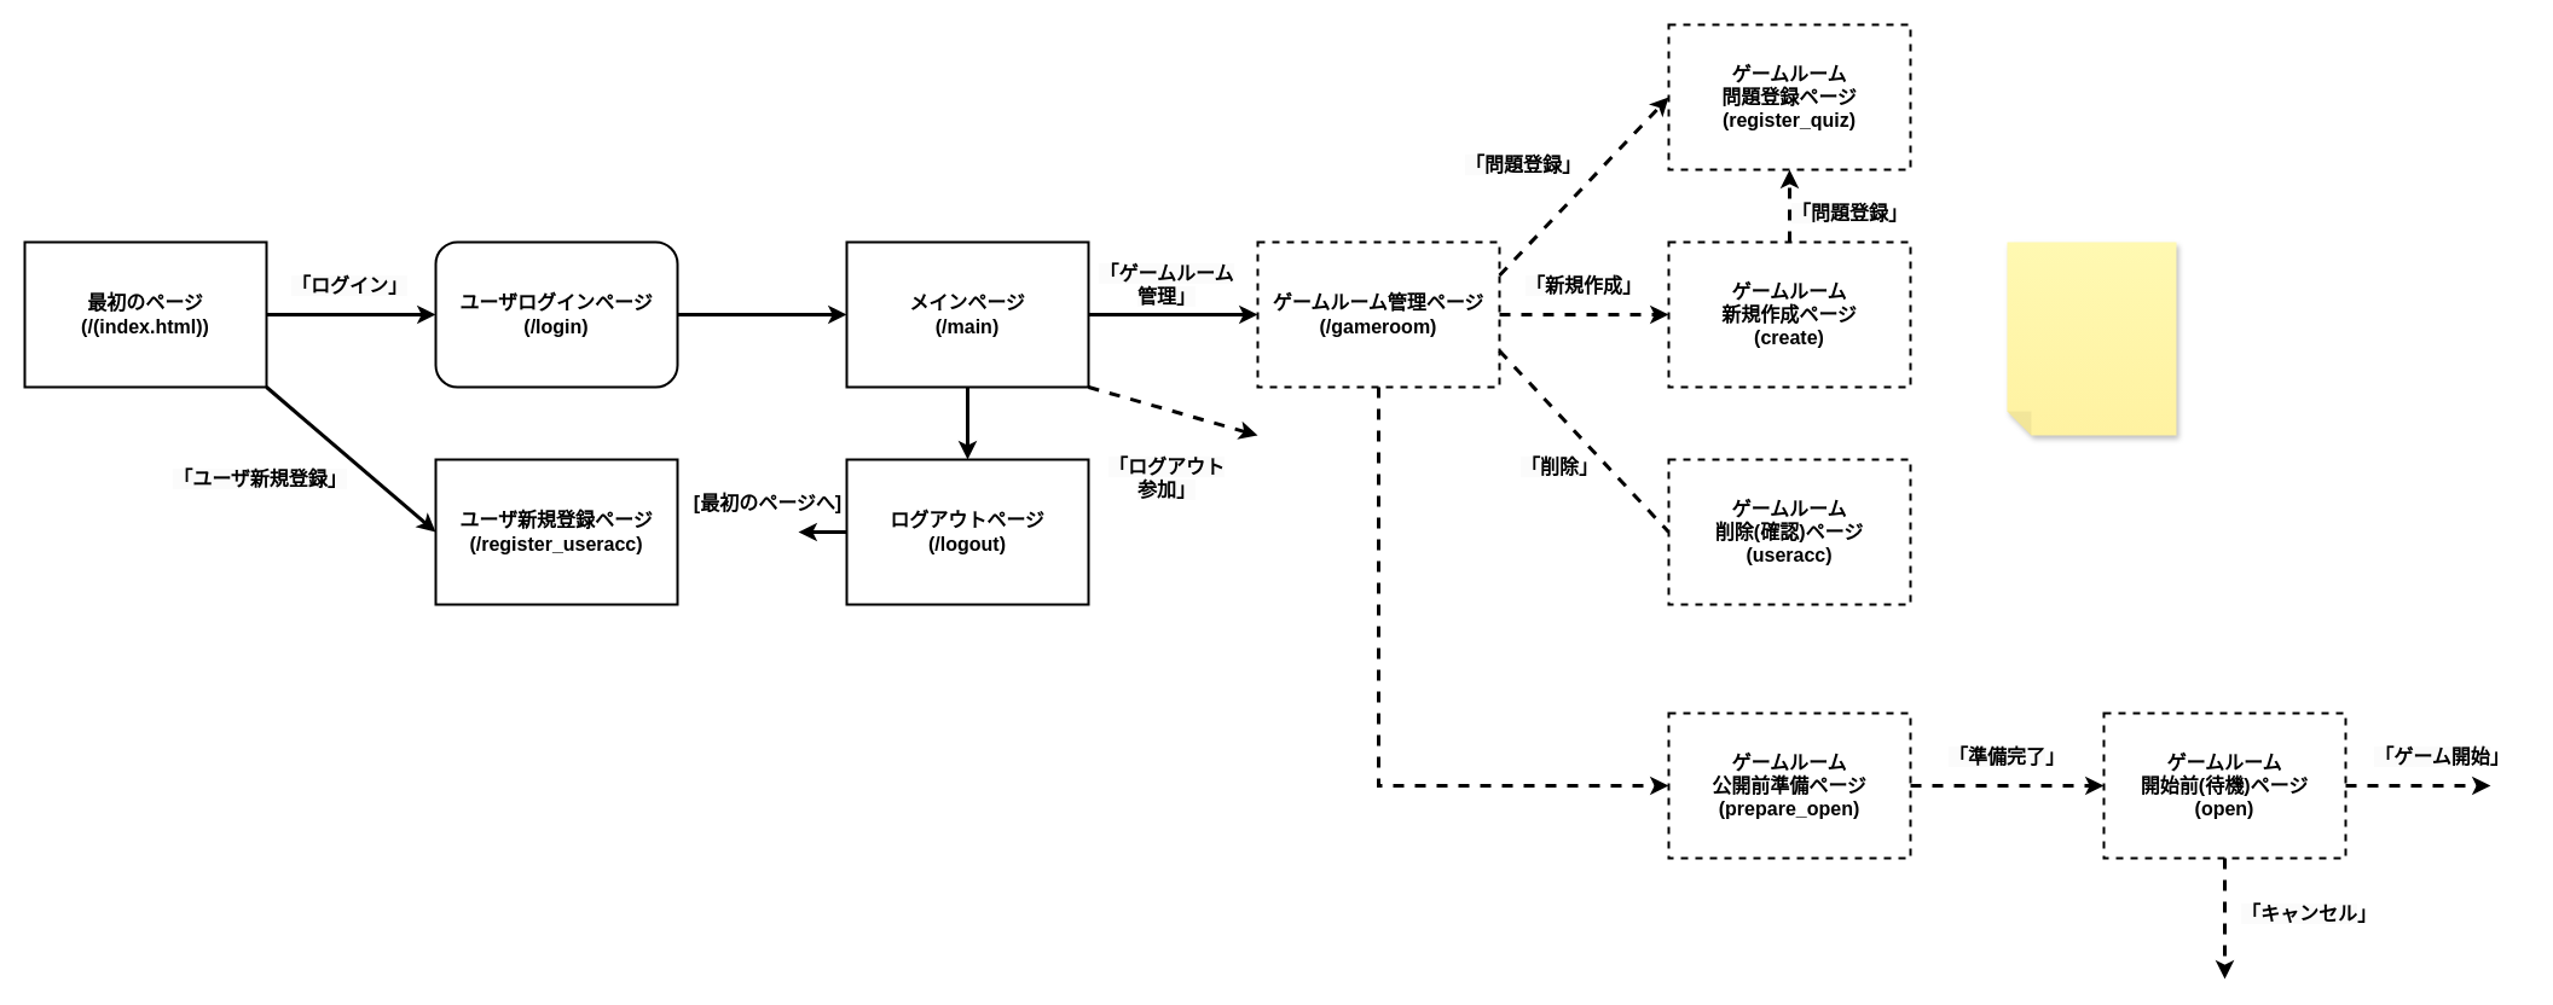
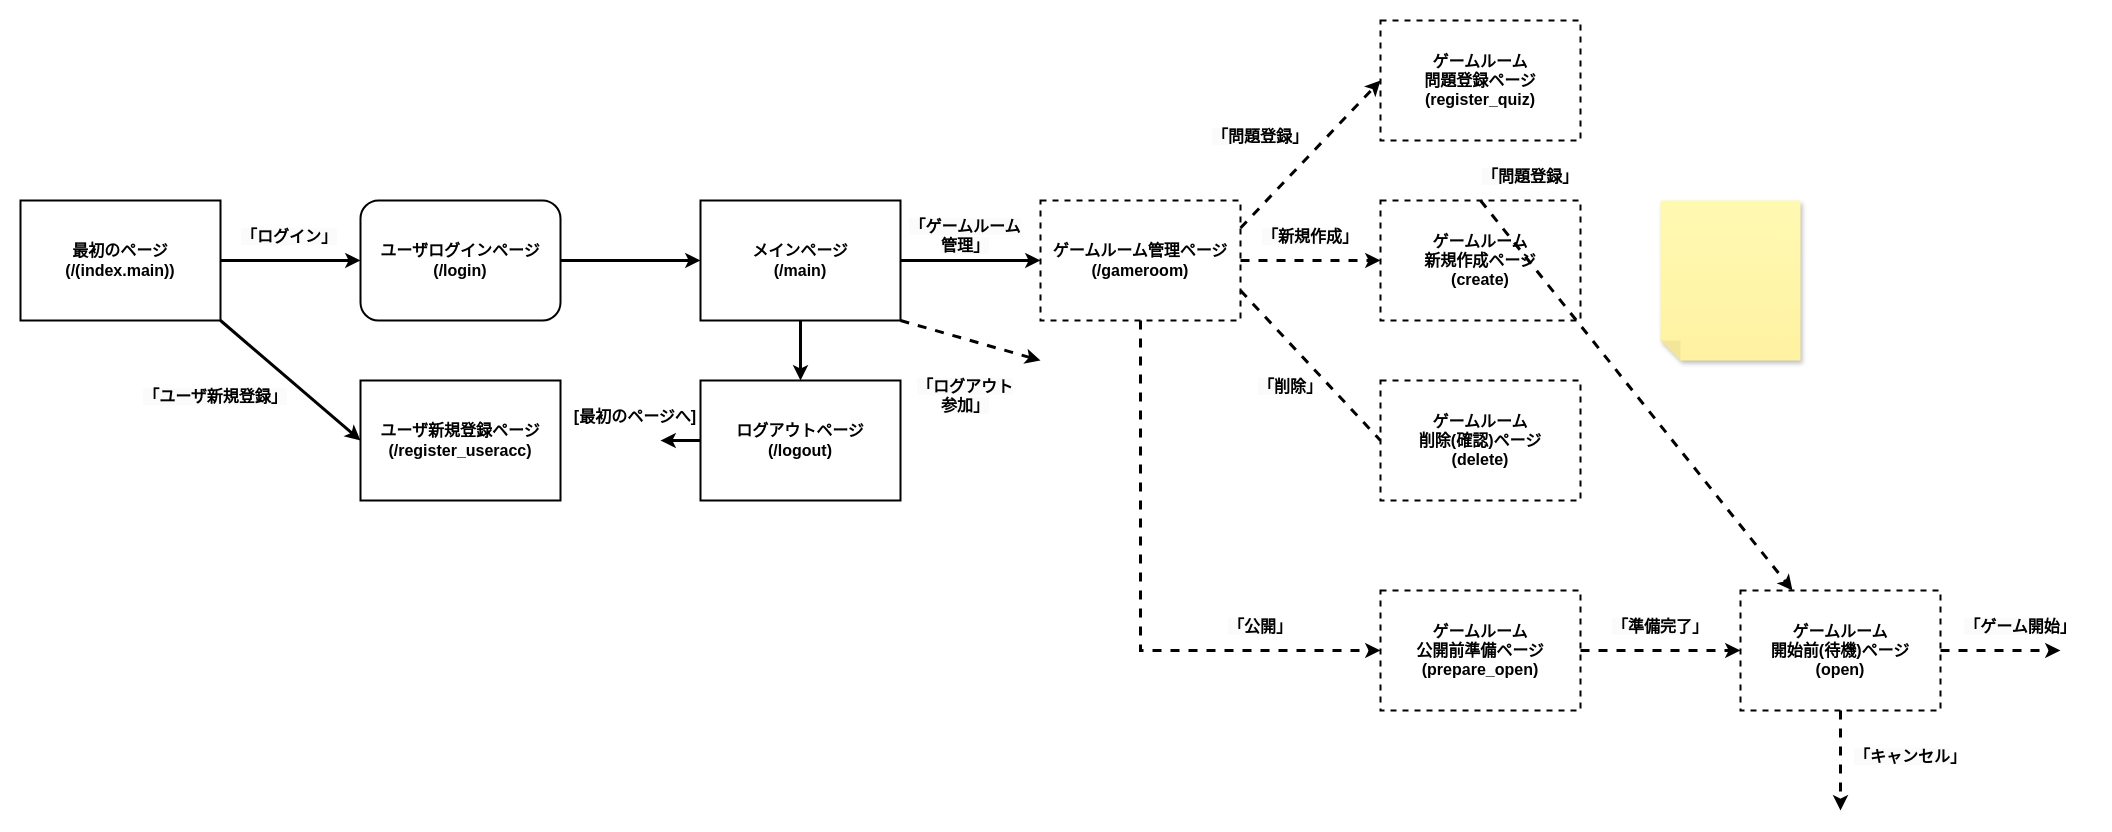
  <mxCell id="0" />
  <mxCell id="1" parent="0" />
- <mxCell id="2" value="最初のページ&lt;div&gt;(/(index.html))&lt;/div&gt;" style="rounded=0;whiteSpace=wrap;html=1;fontStyle=1;fontSize=16;strokeWidth=2;" parent="1" vertex="1"><mxGeometry x="20" y="200" width="200" height="120" as="geometry" /></mxCell>
+ <mxCell id="2" value="最初のページ&lt;div&gt;(/(index.main))&lt;/div&gt;" style="rounded=0;whiteSpace=wrap;html=1;fontStyle=1;fontSize=16;strokeWidth=2;" parent="1" vertex="1"><mxGeometry x="20" y="200" width="200" height="120" as="geometry" /></mxCell>
  <mxCell id="3" value="メインページ&lt;div&gt;(/main)&lt;/div&gt;" style="rounded=0;whiteSpace=wrap;html=1;fontStyle=1;fontSize=16;strokeWidth=2;" parent="1" vertex="1"><mxGeometry x="700" y="200" width="200" height="120" as="geometry" /></mxCell>
  <mxCell id="4" value="" style="endArrow=classic;html=1;rounded=0;exitX=1;exitY=0.5;exitDx=0;exitDy=0;strokeWidth=3;entryX=0;entryY=0.5;entryDx=0;entryDy=0;" parent="1" source="2" target="7" edge="1"><mxGeometry width="50" height="50" relative="1" as="geometry"><mxPoint x="380" y="360" as="sourcePoint" /><mxPoint x="320" y="250" as="targetPoint" /></mxGeometry></mxCell>
  <mxCell id="5" value="ユーザ新規登録ページ&lt;div&gt;(/register_useracc)&lt;/div&gt;" style="rounded=0;whiteSpace=wrap;html=1;fontStyle=1;fontSize=16;strokeWidth=2;" parent="1" vertex="1"><mxGeometry x="360" y="380" width="200" height="120" as="geometry" /></mxCell>
  <mxCell id="6" value="" style="endArrow=classic;html=1;rounded=0;exitX=1;exitY=1;exitDx=0;exitDy=0;entryX=0;entryY=0.5;entryDx=0;entryDy=0;strokeWidth=3;" parent="1" source="2" target="5" edge="1"><mxGeometry width="50" height="50" relative="1" as="geometry"><mxPoint x="210" y="370" as="sourcePoint" /><mxPoint x="290" y="370" as="targetPoint" /></mxGeometry></mxCell>
  <mxCell id="7" value="&lt;span style=&quot;font-size: 16px;&quot;&gt;&lt;b&gt;ユーザログインページ&lt;/b&gt;&lt;/span&gt;&lt;br&gt;&lt;div style=&quot;font-size: 16px; font-weight: 700;&quot;&gt;(/login)&lt;/div&gt;" style="rounded=1;whiteSpace=wrap;html=1;strokeWidth=2;" parent="1" vertex="1"><mxGeometry x="360" y="200" width="200" height="120" as="geometry" /></mxCell>
  <mxCell id="8" value="" style="endArrow=classic;html=1;rounded=0;exitX=1;exitY=0.5;exitDx=0;exitDy=0;strokeWidth=3;entryX=0;entryY=0.5;entryDx=0;entryDy=0;" parent="1" source="7" target="3" edge="1"><mxGeometry width="50" height="50" relative="1" as="geometry"><mxPoint x="520" y="249.55" as="sourcePoint" /><mxPoint x="600" y="249.55" as="targetPoint" /></mxGeometry></mxCell>
  <mxCell id="9" value="&lt;span style=&quot;color: rgb(0, 0, 0); font-family: Helvetica; font-size: 16px; font-style: normal; font-variant-ligatures: normal; font-variant-caps: normal; font-weight: 700; letter-spacing: normal; orphans: 2; text-indent: 0px; text-transform: none; widows: 2; word-spacing: 0px; -webkit-text-stroke-width: 0px; white-space: normal; background-color: rgb(251, 251, 251); text-decoration-thickness: initial; text-decoration-style: initial; text-decoration-color: initial; float: none; display: inline !important;&quot;&gt;「ログイン」&lt;/span&gt;" style="text;whiteSpace=wrap;html=1;align=center;" parent="1" vertex="1"><mxGeometry x="223.5" y="220" width="130" height="30" as="geometry" /></mxCell>
  <mxCell id="10" value="&lt;span style=&quot;color: rgb(0, 0, 0); font-family: Helvetica; font-size: 16px; font-style: normal; font-variant-ligatures: normal; font-variant-caps: normal; font-weight: 700; letter-spacing: normal; orphans: 2; text-indent: 0px; text-transform: none; widows: 2; word-spacing: 0px; -webkit-text-stroke-width: 0px; white-space: normal; background-color: rgb(251, 251, 251); text-decoration-thickness: initial; text-decoration-style: initial; text-decoration-color: initial; float: none; display: inline !important;&quot;&gt;「ユーザ新規登録」&lt;/span&gt;" style="text;whiteSpace=wrap;html=1;align=center;" parent="1" vertex="1"><mxGeometry x="140" y="380" width="150" height="30" as="geometry" /></mxCell>
  <mxCell id="11" value="" style="endArrow=classic;html=1;rounded=0;exitX=1;exitY=0.5;exitDx=0;exitDy=0;strokeWidth=3;entryX=0;entryY=0.5;entryDx=0;entryDy=0;" parent="1" source="3" target="12" edge="1"><mxGeometry width="50" height="50" relative="1" as="geometry"><mxPoint x="940" y="259.5" as="sourcePoint" /><mxPoint x="1020" y="260" as="targetPoint" /></mxGeometry></mxCell>
  <mxCell id="12" value="ゲームルーム管理ページ&lt;div&gt;(/gameroom)&lt;/div&gt;" style="rounded=0;whiteSpace=wrap;html=1;fontStyle=1;fontSize=16;strokeWidth=2;dashed=1;" parent="1" vertex="1"><mxGeometry x="1040" y="200" width="200" height="120" as="geometry" /></mxCell>
  <mxCell id="13" value="&lt;span style=&quot;color: rgb(0, 0, 0); font-family: Helvetica; font-size: 16px; font-style: normal; font-variant-ligatures: normal; font-variant-caps: normal; font-weight: 700; letter-spacing: normal; orphans: 2; text-indent: 0px; text-transform: none; widows: 2; word-spacing: 0px; -webkit-text-stroke-width: 0px; white-space: normal; background-color: rgb(251, 251, 251); text-decoration-thickness: initial; text-decoration-style: initial; text-decoration-color: initial; float: none; display: inline !important;&quot;&gt;「ゲームルーム&lt;/span&gt;&lt;div&gt;&lt;span style=&quot;color: rgb(0, 0, 0); font-family: Helvetica; font-size: 16px; font-style: normal; font-variant-ligatures: normal; font-variant-caps: normal; font-weight: 700; letter-spacing: normal; orphans: 2; text-indent: 0px; text-transform: none; widows: 2; word-spacing: 0px; -webkit-text-stroke-width: 0px; white-space: normal; background-color: rgb(251, 251, 251); text-decoration-thickness: initial; text-decoration-style: initial; text-decoration-color: initial; float: none; display: inline !important;&quot;&gt;管理」&lt;/span&gt;&lt;/div&gt;" style="text;whiteSpace=wrap;html=1;align=center;" parent="1" vertex="1"><mxGeometry x="890" y="210" width="150" height="30" as="geometry" /></mxCell>
  <mxCell id="14" value="" style="endArrow=classic;html=1;rounded=0;exitX=1;exitY=1;exitDx=0;exitDy=0;strokeWidth=3;dashed=1;" parent="1" source="3" edge="1"><mxGeometry width="50" height="50" relative="1" as="geometry"><mxPoint x="890" y="350" as="sourcePoint" /><mxPoint x="1040" y="360" as="targetPoint" /></mxGeometry></mxCell>
  <mxCell id="15" value="&lt;span style=&quot;color: rgb(0, 0, 0); font-family: Helvetica; font-size: 16px; font-style: normal; font-variant-ligatures: normal; font-variant-caps: normal; font-weight: 700; letter-spacing: normal; orphans: 2; text-indent: 0px; text-transform: none; widows: 2; word-spacing: 0px; -webkit-text-stroke-width: 0px; white-space: normal; background-color: rgb(251, 251, 251); text-decoration-thickness: initial; text-decoration-style: initial; text-decoration-color: initial; float: none; display: inline !important;&quot;&gt;「ログアウト&lt;/span&gt;&lt;div&gt;&lt;span style=&quot;color: rgb(0, 0, 0); font-family: Helvetica; font-size: 16px; font-style: normal; font-variant-ligatures: normal; font-variant-caps: normal; font-weight: 700; letter-spacing: normal; orphans: 2; text-indent: 0px; text-transform: none; widows: 2; word-spacing: 0px; -webkit-text-stroke-width: 0px; white-space: normal; background-color: rgb(251, 251, 251); text-decoration-thickness: initial; text-decoration-style: initial; text-decoration-color: initial; float: none; display: inline !important;&quot;&gt;参加」&lt;/span&gt;&lt;/div&gt;" style="text;whiteSpace=wrap;html=1;align=center;" parent="1" vertex="1"><mxGeometry x="890" y="370" width="150" height="30" as="geometry" /></mxCell>
  <mxCell id="16" value="" style="endArrow=classic;html=1;rounded=0;exitX=0.5;exitY=1;exitDx=0;exitDy=0;strokeWidth=3;" parent="1" source="3" edge="1"><mxGeometry width="50" height="50" relative="1" as="geometry"><mxPoint x="750" y="399" as="sourcePoint" /><mxPoint x="800" y="380" as="targetPoint" /></mxGeometry></mxCell>
  <mxCell id="17" value="ログアウトページ&lt;div&gt;(/logout)&lt;/div&gt;" style="rounded=0;whiteSpace=wrap;html=1;fontStyle=1;fontSize=16;strokeWidth=2;" parent="1" vertex="1"><mxGeometry x="700" y="380" width="200" height="120" as="geometry" /></mxCell>
  <mxCell id="18" value="" style="endArrow=classic;html=1;rounded=0;exitX=0;exitY=0.5;exitDx=0;exitDy=0;strokeWidth=3;" parent="1" source="17" edge="1"><mxGeometry width="50" height="50" relative="1" as="geometry"><mxPoint x="670" y="420" as="sourcePoint" /><mxPoint x="660" y="440" as="targetPoint" /></mxGeometry></mxCell>
  <mxCell id="19" value="&lt;span style=&quot;font-size: 16px;&quot;&gt;&lt;b&gt;[最初のページへ]&lt;/b&gt;&lt;/span&gt;" style="text;whiteSpace=wrap;html=1;align=center;" parent="1" vertex="1"><mxGeometry x="560" y="400" width="150" height="30" as="geometry" /></mxCell>
  <mxCell id="20" value="" style="endArrow=classic;html=1;rounded=0;exitX=1;exitY=0.5;exitDx=0;exitDy=0;strokeWidth=3;dashed=1;" parent="1" source="12" edge="1"><mxGeometry width="50" height="50" relative="1" as="geometry"><mxPoint x="1240" y="260" as="sourcePoint" /><mxPoint x="1380" y="260" as="targetPoint" /></mxGeometry></mxCell>
  <mxCell id="21" value="&lt;span style=&quot;color: rgb(0, 0, 0); font-family: Helvetica; font-size: 16px; font-style: normal; font-variant-ligatures: normal; font-variant-caps: normal; font-weight: 700; letter-spacing: normal; orphans: 2; text-indent: 0px; text-transform: none; widows: 2; word-spacing: 0px; -webkit-text-stroke-width: 0px; white-space: normal; background-color: rgb(251, 251, 251); text-decoration-thickness: initial; text-decoration-style: initial; text-decoration-color: initial; float: none; display: inline !important;&quot;&gt;「新規作成&lt;/span&gt;&lt;span style=&quot;font-size: 16px; font-weight: 700;&quot;&gt;」&lt;/span&gt;" style="text;whiteSpace=wrap;html=1;align=center;" parent="1" vertex="1"><mxGeometry x="1240" y="220" width="140" height="30" as="geometry" /></mxCell>
  <mxCell id="22" value="" style="endArrow=none;html=1;rounded=0;strokeWidth=3;dashed=1;exitX=1;exitY=0.75;exitDx=0;exitDy=0;entryX=0;entryY=0.5;entryDx=0;entryDy=0;" parent="1" source="12" target="35" edge="1"><mxGeometry width="50" height="50" relative="1" as="geometry"><mxPoint x="1240" y="400" as="sourcePoint" /><mxPoint x="1380" y="400" as="targetPoint" /></mxGeometry></mxCell>
  <mxCell id="23" value="&lt;span style=&quot;color: rgb(0, 0, 0); font-family: Helvetica; font-size: 16px; font-style: normal; font-variant-ligatures: normal; font-variant-caps: normal; font-weight: 700; letter-spacing: normal; orphans: 2; text-indent: 0px; text-transform: none; widows: 2; word-spacing: 0px; -webkit-text-stroke-width: 0px; white-space: normal; background-color: rgb(251, 251, 251); text-decoration-thickness: initial; text-decoration-style: initial; text-decoration-color: initial; float: none; display: inline !important;&quot;&gt;「削除&lt;/span&gt;&lt;span style=&quot;font-size: 16px; font-weight: 700;&quot;&gt;」&lt;/span&gt;" style="text;whiteSpace=wrap;html=1;align=center;" parent="1" vertex="1"><mxGeometry x="1220" y="370" width="140" height="30" as="geometry" /></mxCell>
  <mxCell id="24" value="" style="endArrow=classic;html=1;rounded=0;exitX=0.5;exitY=1;exitDx=0;exitDy=0;strokeWidth=3;dashed=1;entryX=0;entryY=0.5;entryDx=0;entryDy=0;" parent="1" source="12" target="27" edge="1"><mxGeometry width="50" height="50" relative="1" as="geometry"><mxPoint x="1240" y="450" as="sourcePoint" /><mxPoint x="1380" y="510" as="targetPoint" /><Array as="points"><mxPoint x="1140" y="650" /></Array></mxGeometry></mxCell>
+ <mxCell id="25" value="&lt;span style=&quot;color: rgb(0, 0, 0); font-family: Helvetica; font-size: 16px; font-style: normal; font-variant-ligatures: normal; font-variant-caps: normal; font-weight: 700; letter-spacing: normal; orphans: 2; text-indent: 0px; text-transform: none; widows: 2; word-spacing: 0px; -webkit-text-stroke-width: 0px; white-space: normal; background-color: rgb(251, 251, 251); text-decoration-thickness: initial; text-decoration-style: initial; text-decoration-color: initial; float: none; display: inline !important;&quot;&gt;「公開&lt;/span&gt;&lt;span style=&quot;font-size: 16px; font-weight: 700;&quot;&gt;」&lt;/span&gt;" style="text;whiteSpace=wrap;html=1;align=center;" parent="1" vertex="1"><mxGeometry x="1190" y="610" width="140" height="30" as="geometry" /></mxCell>
  <mxCell id="26" value="ゲームルーム&lt;div&gt;新規作成ページ&lt;div&gt;(create)&lt;/div&gt;&lt;/div&gt;" style="rounded=0;whiteSpace=wrap;html=1;fontStyle=1;fontSize=16;strokeWidth=2;dashed=1;" parent="1" vertex="1"><mxGeometry x="1380" y="200" width="200" height="120" as="geometry" /></mxCell>
  <mxCell id="27" value="ゲームルーム&lt;div&gt;公開前準備ページ&lt;br&gt;&lt;div&gt;(prepare_open)&lt;/div&gt;&lt;/div&gt;" style="rounded=0;whiteSpace=wrap;html=1;fontStyle=1;fontSize=16;strokeWidth=2;dashed=1;" parent="1" vertex="1"><mxGeometry x="1380" y="590" width="200" height="120" as="geometry" /></mxCell>
  <mxCell id="28" value="ゲームルーム&lt;div&gt;開始前(待機)ページ&lt;br&gt;&lt;div&gt;(open)&lt;/div&gt;&lt;/div&gt;" style="rounded=0;whiteSpace=wrap;html=1;fontStyle=1;fontSize=16;strokeWidth=2;dashed=1;" parent="1" vertex="1"><mxGeometry x="1740" y="590" width="200" height="120" as="geometry" /></mxCell>
  <mxCell id="29" value="" style="endArrow=classic;html=1;rounded=0;strokeWidth=3;dashed=1;entryX=0;entryY=0.5;entryDx=0;entryDy=0;exitX=1;exitY=0.5;exitDx=0;exitDy=0;" parent="1" source="27" target="28" edge="1"><mxGeometry width="50" height="50" relative="1" as="geometry"><mxPoint x="1250" y="540" as="sourcePoint" /><mxPoint x="1390" y="540" as="targetPoint" /></mxGeometry></mxCell>
  <mxCell id="30" value="&lt;span style=&quot;color: rgb(0, 0, 0); font-family: Helvetica; font-size: 16px; font-style: normal; font-variant-ligatures: normal; font-variant-caps: normal; font-weight: 700; letter-spacing: normal; orphans: 2; text-indent: 0px; text-transform: none; widows: 2; word-spacing: 0px; -webkit-text-stroke-width: 0px; white-space: normal; background-color: rgb(251, 251, 251); text-decoration-thickness: initial; text-decoration-style: initial; text-decoration-color: initial; float: none; display: inline !important;&quot;&gt;「準備完了&lt;/span&gt;&lt;span style=&quot;font-size: 16px; font-weight: 700;&quot;&gt;」&lt;/span&gt;" style="text;whiteSpace=wrap;html=1;align=center;" parent="1" vertex="1"><mxGeometry x="1590" y="610" width="140" height="30" as="geometry" /></mxCell>
  <mxCell id="31" value="" style="endArrow=classic;html=1;rounded=0;strokeWidth=3;dashed=1;exitX=1;exitY=0.5;exitDx=0;exitDy=0;" parent="1" source="28" edge="1"><mxGeometry width="50" height="50" relative="1" as="geometry"><mxPoint x="1980" y="640.48" as="sourcePoint" /><mxPoint x="2060" y="650" as="targetPoint" /></mxGeometry></mxCell>
  <mxCell id="32" value="&lt;span style=&quot;color: rgb(0, 0, 0); font-family: Helvetica; font-size: 16px; font-style: normal; font-variant-ligatures: normal; font-variant-caps: normal; font-weight: 700; letter-spacing: normal; orphans: 2; text-indent: 0px; text-transform: none; widows: 2; word-spacing: 0px; -webkit-text-stroke-width: 0px; white-space: normal; background-color: rgb(251, 251, 251); text-decoration-thickness: initial; text-decoration-style: initial; text-decoration-color: initial; float: none; display: inline !important;&quot;&gt;「ゲーム開始&lt;/span&gt;&lt;span style=&quot;font-size: 16px; font-weight: 700;&quot;&gt;」&lt;/span&gt;" style="text;whiteSpace=wrap;html=1;align=center;" parent="1" vertex="1"><mxGeometry x="1950" y="610" width="140" height="30" as="geometry" /></mxCell>
  <mxCell id="33" value="" style="endArrow=classic;html=1;rounded=0;strokeWidth=3;dashed=1;exitX=0.5;exitY=1;exitDx=0;exitDy=0;" parent="1" source="28" edge="1"><mxGeometry width="50" height="50" relative="1" as="geometry"><mxPoint x="1750" y="770" as="sourcePoint" /><mxPoint x="1840" y="810" as="targetPoint" /></mxGeometry></mxCell>
  <mxCell id="34" value="&lt;span style=&quot;color: rgb(0, 0, 0); font-family: Helvetica; font-size: 16px; font-style: normal; font-variant-ligatures: normal; font-variant-caps: normal; font-weight: 700; letter-spacing: normal; orphans: 2; text-indent: 0px; text-transform: none; widows: 2; word-spacing: 0px; -webkit-text-stroke-width: 0px; white-space: normal; background-color: rgb(251, 251, 251); text-decoration-thickness: initial; text-decoration-style: initial; text-decoration-color: initial; float: none; display: inline !important;&quot;&gt;「キャンセル&lt;/span&gt;&lt;span style=&quot;font-size: 16px; font-weight: 700;&quot;&gt;」&lt;/span&gt;" style="text;whiteSpace=wrap;html=1;align=center;" parent="1" vertex="1"><mxGeometry x="1840" y="740" width="140" height="30" as="geometry" /></mxCell>
- <mxCell id="35" value="ゲームルーム&lt;div&gt;削除(確認)ページ&lt;br&gt;&lt;div&gt;(useracc)&lt;/div&gt;&lt;/div&gt;" style="rounded=0;whiteSpace=wrap;html=1;fontStyle=1;fontSize=16;strokeWidth=2;dashed=1;" parent="1" vertex="1"><mxGeometry x="1380" y="380" width="200" height="120" as="geometry" /></mxCell>
+ <mxCell id="35" value="ゲームルーム&lt;div&gt;削除(確認)ページ&lt;br&gt;&lt;div&gt;(delete)&lt;/div&gt;&lt;/div&gt;" style="rounded=0;whiteSpace=wrap;html=1;fontStyle=1;fontSize=16;strokeWidth=2;dashed=1;" parent="1" vertex="1"><mxGeometry x="1380" y="380" width="200" height="120" as="geometry" /></mxCell>
  <mxCell id="36" value="" style="endArrow=classic;html=1;rounded=0;exitX=0;exitY=0.25;exitDx=0;exitDy=0;strokeWidth=3;dashed=1;entryX=0;entryY=0.5;entryDx=0;entryDy=0;" parent="1" source="21" target="39" edge="1"><mxGeometry width="50" height="50" relative="1" as="geometry"><mxPoint x="1190" y="170" as="sourcePoint" /><mxPoint x="1380" as="targetPoint" y="120" /></mxGeometry></mxCell>
  <mxCell id="37" value="" style="shape=note;whiteSpace=wrap;html=1;backgroundOutline=1;fontColor=#000000;darkOpacity=0.05;fillColor=#FFF9B2;strokeColor=none;fillStyle=solid;direction=west;gradientDirection=north;gradientColor=#FFF2A1;shadow=1;size=20;pointerEvents=1;" parent="1" vertex="1"><mxGeometry x="1660" y="200" width="140" height="160" as="geometry" /></mxCell>
  <mxCell id="38" value="&lt;span style=&quot;color: rgb(0, 0, 0); font-family: Helvetica; font-size: 16px; font-style: normal; font-variant-ligatures: normal; font-variant-caps: normal; font-weight: 700; letter-spacing: normal; orphans: 2; text-indent: 0px; text-transform: none; widows: 2; word-spacing: 0px; -webkit-text-stroke-width: 0px; white-space: normal; background-color: rgb(251, 251, 251); text-decoration-thickness: initial; text-decoration-style: initial; text-decoration-color: initial; float: none; display: inline !important;&quot;&gt;「問題登録&lt;/span&gt;&lt;span style=&quot;font-size: 16px; font-weight: 700;&quot;&gt;」&lt;/span&gt;" style="text;whiteSpace=wrap;html=1;align=center;" parent="1" vertex="1"><mxGeometry x="1190" width="140" height="30" as="geometry" y="120" /></mxCell>
  <mxCell id="39" value="ゲームルーム&lt;div&gt;問題登録ページ&lt;div&gt;(register_quiz)&lt;/div&gt;&lt;/div&gt;" style="rounded=0;whiteSpace=wrap;html=1;fontStyle=1;fontSize=16;strokeWidth=2;dashed=1;" parent="1" vertex="1"><mxGeometry x="1380" y="20" width="200" height="120" as="geometry" /></mxCell>
- <mxCell id="40" value="" style="endArrow=classic;html=1;rounded=0;exitX=0.5;exitY=0;exitDx=0;exitDy=0;strokeWidth=3;dashed=1;entryX=0.5;entryY=1;entryDx=0;entryDy=0;" parent="1" source="26" target="39" edge="1"><mxGeometry width="50" height="50" relative="1" as="geometry"><mxPoint x="1250" y="238" as="sourcePoint" /><mxPoint x="1390" y="130" as="targetPoint" /></mxGeometry></mxCell>
+ <mxCell id="40" value="" style="endArrow=classic;html=1;rounded=0;exitX=0.5;exitY=0;exitDx=0;exitDy=0;strokeWidth=3;dashed=1;" parent="1" source="26" target="28" edge="1"><mxGeometry width="50" height="50" relative="1" as="geometry"><mxPoint x="1250" y="238" as="sourcePoint" /><mxPoint x="1390" y="130" as="targetPoint" /></mxGeometry></mxCell>
  <mxCell id="41" value="&lt;span style=&quot;color: rgb(0, 0, 0); font-family: Helvetica; font-size: 16px; font-style: normal; font-variant-ligatures: normal; font-variant-caps: normal; font-weight: 700; letter-spacing: normal; orphans: 2; text-indent: 0px; text-transform: none; widows: 2; word-spacing: 0px; -webkit-text-stroke-width: 0px; white-space: normal; background-color: rgb(251, 251, 251); text-decoration-thickness: initial; text-decoration-style: initial; text-decoration-color: initial; float: none; display: inline !important;&quot;&gt;「問題登録&lt;/span&gt;&lt;span style=&quot;font-size: 16px; font-weight: 700;&quot;&gt;」&lt;/span&gt;" style="text;whiteSpace=wrap;html=1;align=center;" parent="1" vertex="1"><mxGeometry x="1460" y="160" width="140" height="30" as="geometry" /></mxCell>
